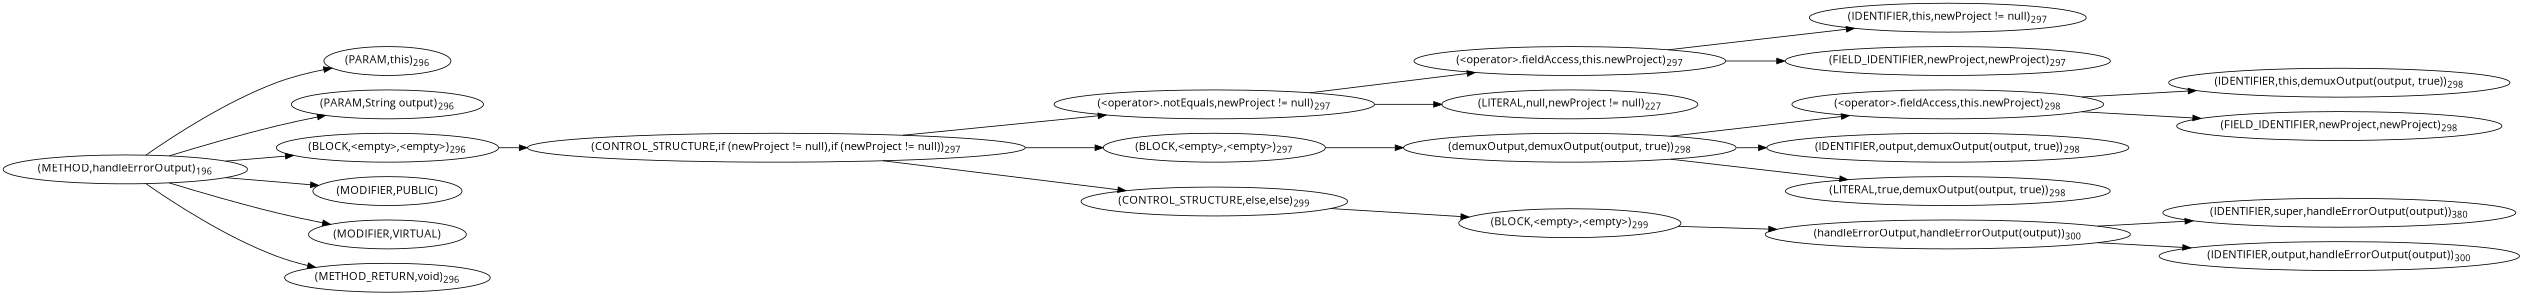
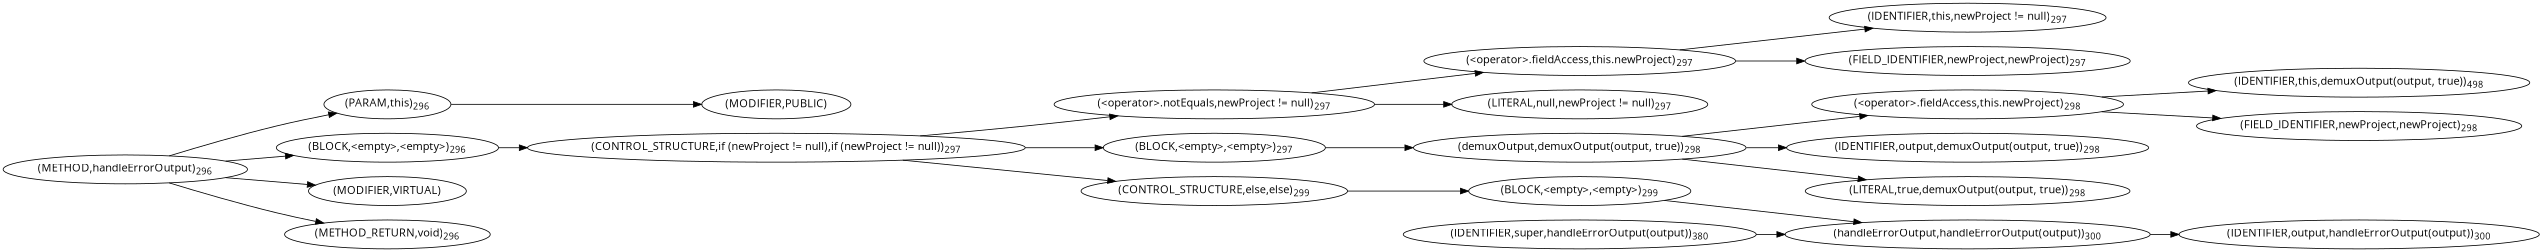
  digraph {
    fontname="Open Sans"
    rankdir=LR
    node [fontname="Open Sans"]
    edge [fontname="Open Sans"]
-   n1 [label=<(METHOD,handleErrorOutput)<SUB>196</SUB>>]
+   n1 [label=<(METHOD,handleErrorOutput)<SUB>296</SUB>>]
    n2 [label=<(PARAM,this)<SUB>296</SUB>>]
-   n3 [label=<(PARAM,String output)<SUB>296</SUB>>]
    n4 [label=<(BLOCK,&lt;empty&gt;,&lt;empty&gt;)<SUB>296</SUB>>]
    n5 [label=<(MODIFIER,PUBLIC)>]
    n6 [label=<(MODIFIER,VIRTUAL)>]
    n7 [label=<(METHOD_RETURN,void)<SUB>296</SUB>>]
    n8 [label=<(CONTROL_STRUCTURE,if (newProject != null),if (newProject != null))<SUB>297</SUB>>]
    n9 [label=<(&lt;operator&gt;.notEquals,newProject != null)<SUB>297</SUB>>]
    n10 [label=<(BLOCK,&lt;empty&gt;,&lt;empty&gt;)<SUB>297</SUB>>]
    n11 [label=<(CONTROL_STRUCTURE,else,else)<SUB>299</SUB>>]
    n12 [label=<(&lt;operator&gt;.fieldAccess,this.newProject)<SUB>297</SUB>>]
-   n13 [label=<(LITERAL,null,newProject != null)<SUB>227</SUB>>]
+   n13 [label=<(LITERAL,null,newProject != null)<SUB>297</SUB>>]
    n14 [label=<(demuxOutput,demuxOutput(output, true))<SUB>298</SUB>>]
    n15 [label=<(BLOCK,&lt;empty&gt;,&lt;empty&gt;)<SUB>299</SUB>>]
    n16 [label=<(IDENTIFIER,this,newProject != null)<SUB>297</SUB>>]
    n17 [label=<(FIELD_IDENTIFIER,newProject,newProject)<SUB>297</SUB>>]
    n18 [label=<(&lt;operator&gt;.fieldAccess,this.newProject)<SUB>298</SUB>>]
    n19 [label=<(IDENTIFIER,output,demuxOutput(output, true))<SUB>298</SUB>>]
    n20 [label=<(LITERAL,true,demuxOutput(output, true))<SUB>298</SUB>>]
-   n21 [label=<(IDENTIFIER,this,demuxOutput(output, true))<SUB>298</SUB>>]
+   n21 [label=<(IDENTIFIER,this,demuxOutput(output, true))<SUB>498</SUB>>]
    n22 [label=<(FIELD_IDENTIFIER,newProject,newProject)<SUB>298</SUB>>]
    n23 [label=<(handleErrorOutput,handleErrorOutput(output))<SUB>300</SUB>>]
    n24 [label=<(IDENTIFIER,super,handleErrorOutput(output))<SUB>380</SUB>>]
    n25 [label=<(IDENTIFIER,output,handleErrorOutput(output))<SUB>300</SUB>>]
    n1 -> n2
-   n1 -> n3
    n1 -> n4
-   n1 -> n5
+   n2 -> n5
    n1 -> n6
    n1 -> n7
    n4 -> n8
    n8 -> n9
    n8 -> n10
    n8 -> n11
    n9 -> n12
    n9 -> n13
    n10 -> n14
    n11 -> n15
    n12 -> n16
    n12 -> n17
    n14 -> n18
    n14 -> n19
    n14 -> n20
    n15 -> n23
    n18 -> n21
    n18 -> n22
-   n23 -> n24
+   n24 -> n23
    n23 -> n25
  }
